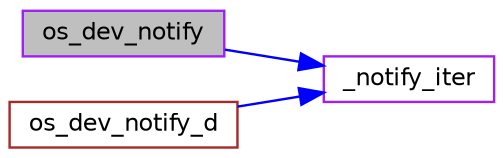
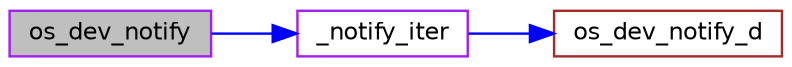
  digraph {
    rankdir=LR
    node [color=purple fontname=Helvetica fontsize=10 shape=record]
    edge [color=blue fontname=Helvetica fontsize=10 labelfontname=Helvetica labelfontsize=10 style=solid]
    n1 [fillcolor=grey75 fontcolor=black height=0.2 label=os_dev_notify style=filled width=0.4]
    n2 [height=0.2 label=_notify_iter width=0.4]
    n3 [color=brown height=0.2 label=os_dev_notify_d width=0.4]
    n1 -> n2
-   n3 -> n2
+   n2 -> n3
  }
